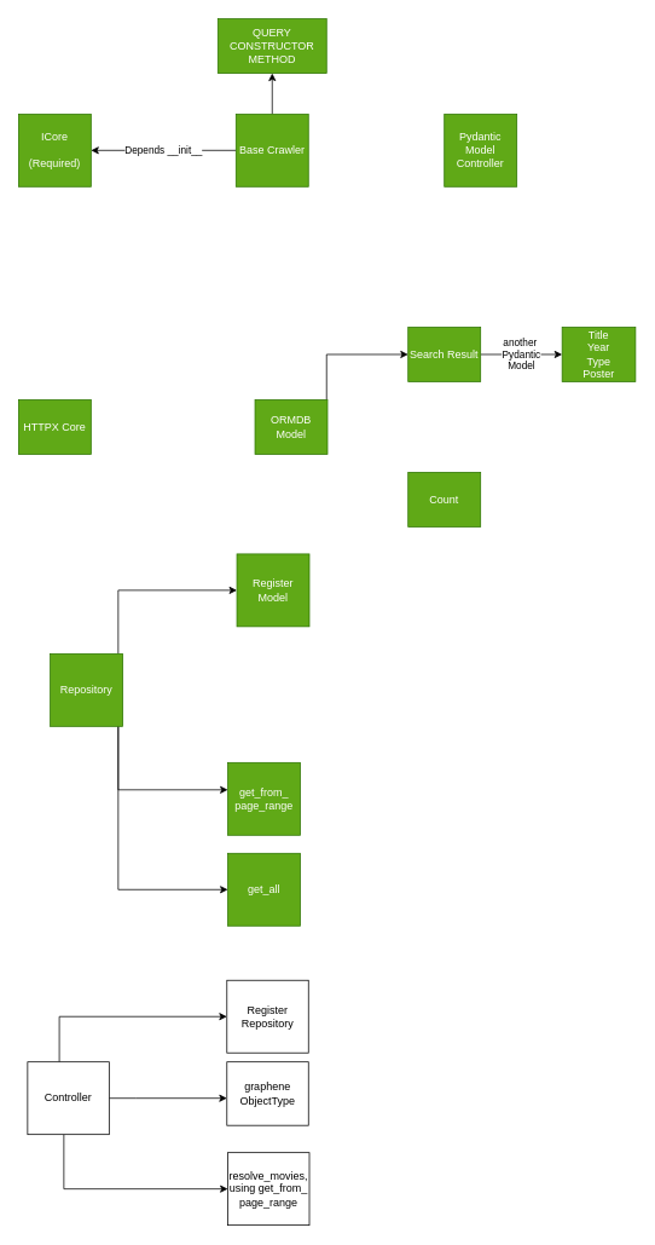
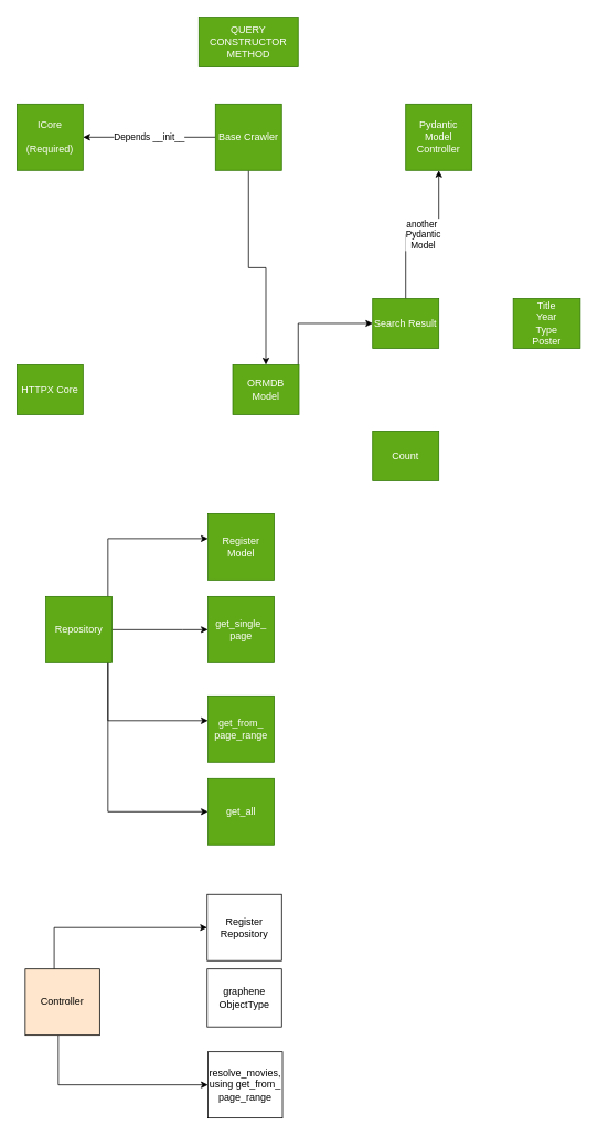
  <mxCell id="0" />
  <mxCell id="1" parent="0" />
  <mxCell id="2" value="Depends __init__" style="edgeStyle=orthogonalEdgeStyle;rounded=0;orthogonalLoop=1;jettySize=auto;html=1;" parent="1" source="4" target="6" edge="1"><mxGeometry relative="1" as="geometry" /></mxCell>
- <mxCell id="3" value="" style="edgeStyle=orthogonalEdgeStyle;rounded=0;orthogonalLoop=1;jettySize=auto;html=1;" parent="1" source="4" target="8" edge="1"><mxGeometry relative="1" as="geometry" /></mxCell>
+ <mxCell id="3" value="" style="edgeStyle=orthogonalEdgeStyle;rounded=0;orthogonalLoop=1;jettySize=auto;html=1;" parent="1" source="4" target="10" edge="1"><mxGeometry relative="1" as="geometry" /></mxCell>
  <mxCell id="4" value="Base Crawler" style="whiteSpace=wrap;html=1;aspect=fixed;fillColor=#60a917;fontColor=#ffffff;strokeColor=#2D7600;" parent="1" vertex="1"><mxGeometry x="260" y="125" width="80" height="80" as="geometry" /></mxCell>
  <mxCell id="5" value="Pydantic Model Controller" style="whiteSpace=wrap;html=1;aspect=fixed;fillColor=#60a917;fontColor=#ffffff;strokeColor=#2D7600;" parent="1" vertex="1"><mxGeometry x="490" y="125" width="80" height="80" as="geometry" /></mxCell>
  <mxCell id="6" value="ICore&lt;br&gt;&lt;br&gt;(Required)" style="whiteSpace=wrap;html=1;aspect=fixed;fillColor=#60a917;fontColor=#ffffff;strokeColor=#2D7600;" parent="1" vertex="1"><mxGeometry x="20" y="125" width="80" height="80" as="geometry" /></mxCell>
  <mxCell id="7" value="HTTPX Core" style="rounded=0;whiteSpace=wrap;html=1;fillColor=#60a917;fontColor=#ffffff;strokeColor=#2D7600;" parent="1" vertex="1"><mxGeometry x="20" y="440" width="80" height="60" as="geometry" /></mxCell>
  <mxCell id="8" value="QUERY CONSTRUCTOR&lt;br&gt;METHOD" style="rounded=0;whiteSpace=wrap;html=1;fillColor=#60a917;fontColor=#ffffff;strokeColor=#2D7600;" parent="1" vertex="1"><mxGeometry x="240" y="20" width="120" height="60" as="geometry" /></mxCell>
  <mxCell id="9" value="" style="edgeStyle=orthogonalEdgeStyle;rounded=0;orthogonalLoop=1;jettySize=auto;html=1;" parent="1" source="10" target="13" edge="1"><mxGeometry relative="1" as="geometry"><Array as="points"><mxPoint x="360" y="390" /></Array></mxGeometry></mxCell>
  <mxCell id="10" value="ORMDB Model" style="rounded=0;whiteSpace=wrap;html=1;fillColor=#60a917;fontColor=#ffffff;strokeColor=#2D7600;" parent="1" vertex="1"><mxGeometry x="281" y="440" width="80" height="60" as="geometry" /></mxCell>
  <mxCell id="11" value="Title&lt;br&gt;Year&lt;br&gt;Type&lt;br&gt;Poster" style="rounded=0;whiteSpace=wrap;html=1;fillColor=#60a917;fontColor=#ffffff;strokeColor=#2D7600;" parent="1" vertex="1"><mxGeometry x="620" y="360" width="81" height="60" as="geometry" /></mxCell>
- <mxCell id="12" value="another&amp;nbsp;&lt;br&gt;Pydantic&lt;br&gt;Model" style="edgeStyle=orthogonalEdgeStyle;rounded=0;orthogonalLoop=1;jettySize=auto;html=1;" parent="1" source="13" target="11" edge="1"><mxGeometry relative="1" as="geometry" /></mxCell>
+ <mxCell id="12" value="another&amp;nbsp;&lt;br&gt;Pydantic&lt;br&gt;Model" style="edgeStyle=orthogonalEdgeStyle;rounded=0;orthogonalLoop=1;jettySize=auto;html=1;" parent="1" source="13" target="5" edge="1"><mxGeometry relative="1" as="geometry" /></mxCell>
  <mxCell id="13" value="Search Result" style="rounded=0;whiteSpace=wrap;html=1;fillColor=#60a917;fontColor=#ffffff;strokeColor=#2D7600;" parent="1" vertex="1"><mxGeometry x="450" y="360" width="80" height="60" as="geometry" /></mxCell>
  <mxCell id="14" value="Count" style="rounded=0;whiteSpace=wrap;html=1;fillColor=#60a917;fontColor=#ffffff;strokeColor=#2D7600;" parent="1" vertex="1"><mxGeometry x="450" y="520" width="80" height="60" as="geometry" /></mxCell>
  <mxCell id="15" value="" style="edgeStyle=orthogonalEdgeStyle;rounded=0;orthogonalLoop=1;jettySize=auto;html=1;" parent="1" source="19" target="20" edge="1"><mxGeometry relative="1" as="geometry"><Array as="points"><mxPoint x="130" y="650" /></Array></mxGeometry></mxCell>
+ <mxCell id="16" value="" style="edgeStyle=orthogonalEdgeStyle;rounded=0;orthogonalLoop=1;jettySize=auto;html=1;" parent="1" source="19" target="21" edge="1"><mxGeometry relative="1" as="geometry"><Array as="points"><mxPoint x="220" y="760" /><mxPoint x="220" y="760" /></Array></mxGeometry></mxCell>
  <mxCell id="17" value="" style="edgeStyle=orthogonalEdgeStyle;rounded=0;orthogonalLoop=1;jettySize=auto;html=1;" parent="1" source="19" target="22" edge="1"><mxGeometry relative="1" as="geometry"><Array as="points"><mxPoint x="130" y="870" /></Array></mxGeometry></mxCell>
  <mxCell id="18" value="" style="edgeStyle=orthogonalEdgeStyle;rounded=0;orthogonalLoop=1;jettySize=auto;html=1;" parent="1" source="19" target="30" edge="1"><mxGeometry relative="1" as="geometry"><Array as="points"><mxPoint x="130" y="980" /></Array></mxGeometry></mxCell>
  <mxCell id="19" value="Repository" style="whiteSpace=wrap;html=1;aspect=fixed;fillColor=#60a917;fontColor=#ffffff;strokeColor=#2D7600;" parent="1" vertex="1"><mxGeometry x="55" y="720" width="80" height="80" as="geometry" /></mxCell>
- <mxCell id="20" value="Register Model" style="whiteSpace=wrap;html=1;aspect=fixed;fillColor=#60a917;fontColor=#ffffff;strokeColor=#2D7600;" parent="1" vertex="1"><mxGeometry x="261" y="610" width="80" height="80" as="geometry" /></mxCell>
+ <mxCell id="20" value="Register Model" style="whiteSpace=wrap;html=1;aspect=fixed;fillColor=#60a917;fontColor=#ffffff;strokeColor=#2D7600;" parent="1" vertex="1"><mxGeometry x="251" y="620" width="80" height="80" as="geometry" /></mxCell>
+ <mxCell id="21" value="get_single_&lt;br&gt;page" style="whiteSpace=wrap;html=1;aspect=fixed;fillColor=#60a917;fontColor=#ffffff;strokeColor=#2D7600;" parent="1" vertex="1"><mxGeometry x="251" y="720" width="80" height="80" as="geometry" /></mxCell>
  <mxCell id="22" value="get_from_&lt;br&gt;page_range" style="whiteSpace=wrap;html=1;aspect=fixed;fillColor=#60a917;fontColor=#ffffff;strokeColor=#2D7600;" parent="1" vertex="1"><mxGeometry x="251" y="840" width="80" height="80" as="geometry" /></mxCell>
  <mxCell id="23" value="" style="edgeStyle=orthogonalEdgeStyle;rounded=0;orthogonalLoop=1;jettySize=auto;html=1;" parent="1" source="26" target="27" edge="1"><mxGeometry relative="1" as="geometry"><Array as="points"><mxPoint x="65" y="1120" /></Array></mxGeometry></mxCell>
- <mxCell id="24" value="" style="edgeStyle=orthogonalEdgeStyle;rounded=0;orthogonalLoop=1;jettySize=auto;html=1;" parent="1" source="26" target="28" edge="1"><mxGeometry relative="1" as="geometry"><Array as="points"><mxPoint x="150" y="1210" /><mxPoint x="150" y="1210" /></Array></mxGeometry></mxCell>
  <mxCell id="25" value="" style="edgeStyle=orthogonalEdgeStyle;rounded=0;orthogonalLoop=1;jettySize=auto;html=1;" parent="1" source="26" target="29" edge="1"><mxGeometry relative="1" as="geometry"><Array as="points"><mxPoint x="70" y="1310" /></Array></mxGeometry></mxCell>
- <mxCell id="26" value="Controller" style="rounded=0;whiteSpace=wrap;html=1;" parent="1" vertex="1"><mxGeometry x="30" y="1170" width="90" height="80" as="geometry" /></mxCell>
+ <mxCell id="26" value="Controller" style="rounded=0;whiteSpace=wrap;html=1;fillColor=#ffe6cc;" parent="1" vertex="1"><mxGeometry x="30" y="1170" width="90" height="80" as="geometry" /></mxCell>
  <mxCell id="27" value="Register Repository" style="rounded=0;whiteSpace=wrap;html=1;" parent="1" vertex="1"><mxGeometry x="250" y="1080" width="90" height="80" as="geometry" /></mxCell>
  <mxCell id="28" value="graphene&lt;br&gt;ObjectType" style="rounded=0;whiteSpace=wrap;html=1;" parent="1" vertex="1"><mxGeometry x="250" y="1170" width="90" height="70" as="geometry" /></mxCell>
  <mxCell id="29" value="resolve_movies, using get_from_&lt;br style=&quot;border-color: var(--border-color);&quot;&gt;page_range" style="rounded=0;whiteSpace=wrap;html=1;" parent="1" vertex="1"><mxGeometry x="251" y="1270" width="90" height="80" as="geometry" /></mxCell>
  <mxCell id="30" value="get_all" style="whiteSpace=wrap;html=1;aspect=fixed;fillColor=#60a917;fontColor=#ffffff;strokeColor=#2D7600;" parent="1" vertex="1"><mxGeometry x="251" y="940" width="80" height="80" as="geometry" /></mxCell>
